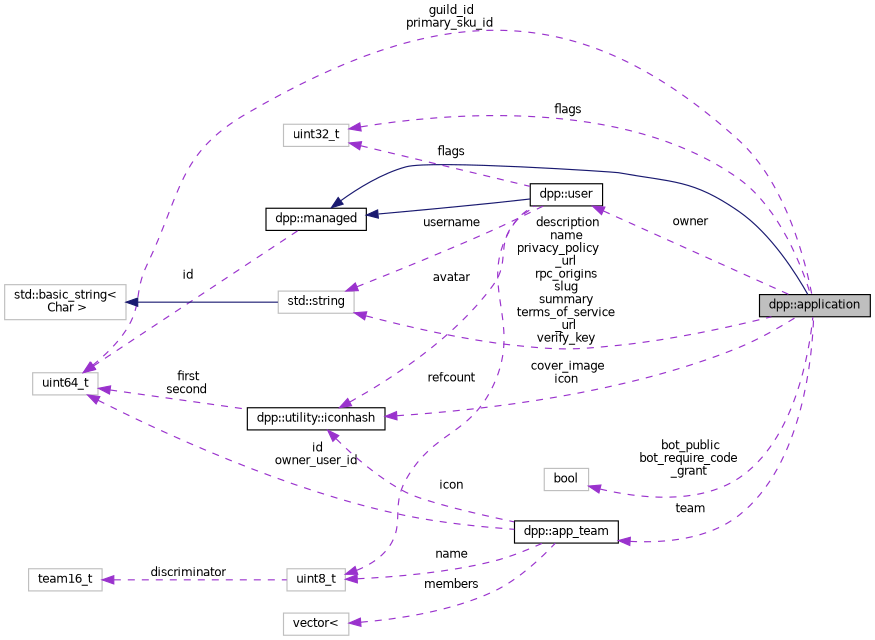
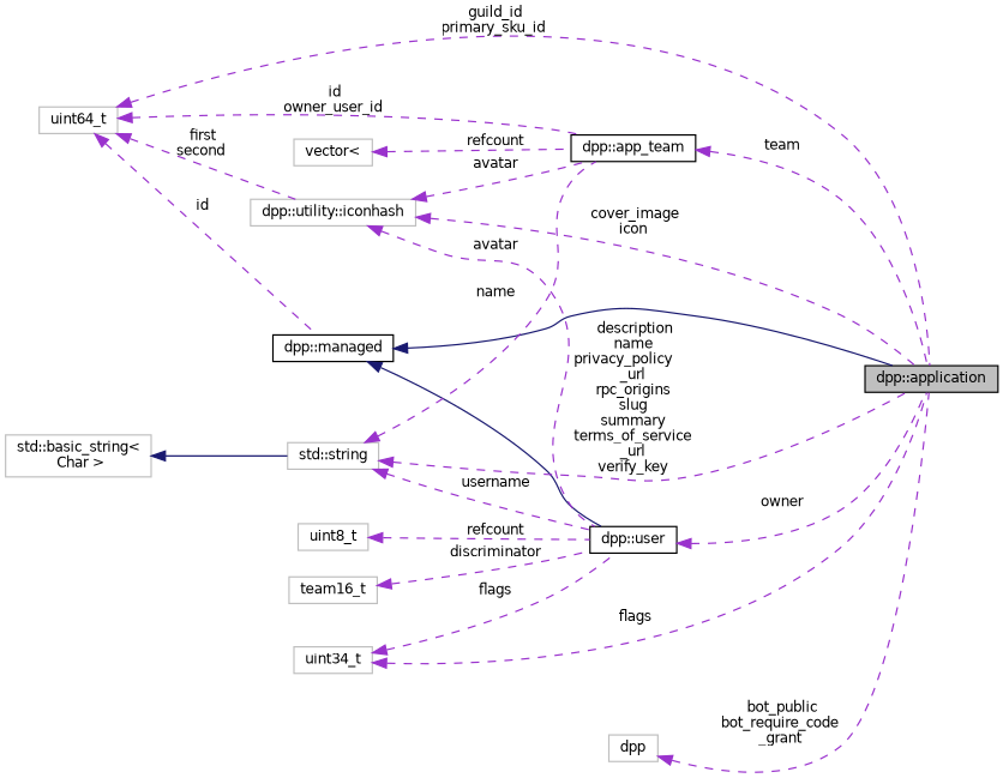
  digraph {
    rankdir=LR
    node [color=grey75 fontname=Helvetica fontsize=10 shape=record]
    edge [color=darkorchid3 dir=back fontname=Helvetica fontsize=10 labelfontname=Helvetica labelfontsize=10 style=dashed]
    n1 [color=black fillcolor=grey75 fontcolor=black height=0.2 label="dpp::application" style=filled width=0.4]
    n2 [color=black height=0.2 label="dpp::managed" width=0.4]
    n3 [color=black height=0.2 label="dpp::user" width=0.4]
    n4 [height=0.2 label=uint64_t width=0.4]
-   n5 [color=black height=0.2 label="dpp::utility::iconhash" width=0.4]
+   n5 [height=0.2 label="dpp::utility::iconhash" width=0.4]
    n6 [color=black height=0.2 label="dpp::app_team" width=0.4]
    n7 [height=0.2 label="std::string" width=0.4]
    n8 [height=0.2 label="std::basic_string\<\l Char \>" width=0.4]
-   n9 [height=0.2 label=bool width=0.4]
+   n9 [height=0.2 label=dpp width=0.4]
    n10 [height=0.2 label=team16_t width=0.4]
-   n11 [height=0.2 label=uint32_t width=0.4]
+   n11 [height=0.2 label=uint34_t width=0.4]
    n12 [height=0.2 label=uint8_t width=0.4]
    n13 [height=0.2 label="vector\<" width=0.4]
    n2 -> n1 [color=midnightblue style=solid]
    n2 -> n3 [color=midnightblue style=solid]
    n3 -> n1 [label=" owner"]
    n4 -> n1 [label=" guild_id\nprimary_sku_id"]
    n4 -> n2 [label=" id"]
    n4 -> n5 [label=" first\nsecond"]
    n4 -> n6 [label=" id\nowner_user_id"]
    n5 -> n1 [label=" cover_image\nicon"]
    n5 -> n3 [label=" avatar"]
-   n5 -> n6 [label=" icon"]
+   n5 -> n6 [label=" avatar"]
    n6 -> n1 [label=" team"]
    n7 -> n1 [label=" description\nname\nprivacy_policy\l_url\nrpc_origins\nslug\nsummary\nterms_of_service\l_url\nverify_key"]
    n7 -> n3 [label=" username"]
-   n12 -> n6 [label=" name"]
+   n7 -> n6 [label=" name"]
    n8 -> n7 [color=midnightblue style=solid]
    n9 -> n1 [label=" bot_public\nbot_require_code\l_grant"]
-   n10 -> n12 [label=" discriminator"]
+   n10 -> n3 [label=" discriminator"]
    n11 -> n1 [label=" flags"]
    n11 -> n3 [label=" flags"]
    n12 -> n3 [label=" refcount"]
-   n13 -> n6 [label=" members"]
+   n13 -> n6 [label=" refcount"]
  }
